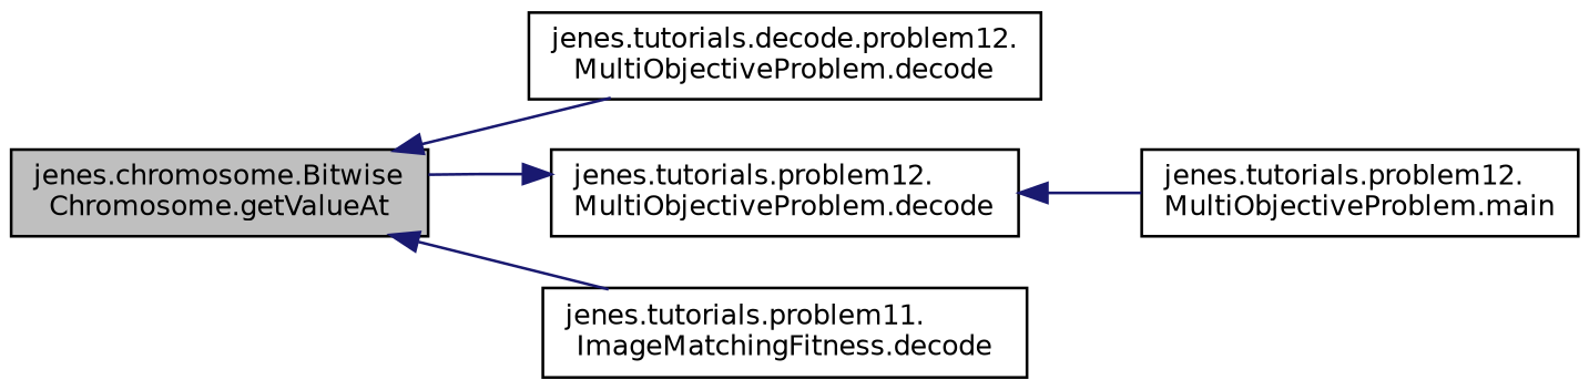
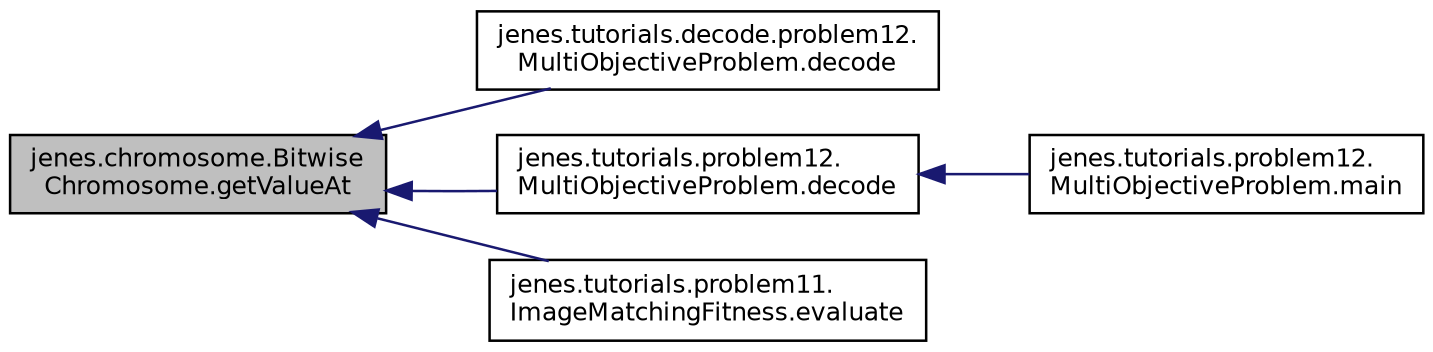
  digraph {
    rankdir=LR
    node [color=black fillcolor=white fontname=Helvetica fontsize=10 shape=record style=filled]
    edge [color=midnightblue dir=back fontname=Helvetica fontsize=10 labelfontname=Helvetica labelfontsize=10 style=solid]
    n1 [fillcolor=grey75 fontcolor=black height=0.2 label="jenes.chromosome.Bitwise\lChromosome.getValueAt" width=0.4]
    n2 [height=0.2 label="jenes.tutorials.decode.problem12.\lMultiObjectiveProblem.decode" width=0.4]
    n3 [height=0.2 label="jenes.tutorials.problem12.\lMultiObjectiveProblem.decode" width=0.4]
-   n4 [height=0.2 label="jenes.tutorials.problem11.\lImageMatchingFitness.decode" width=0.4]
+   n4 [height=0.2 label="jenes.tutorials.problem11.\lImageMatchingFitness.evaluate" width=0.4]
    n5 [height=0.2 label="jenes.tutorials.problem12.\lMultiObjectiveProblem.main" width=0.4]
    n1 -> n2
-   n3 -> n1
+   n1 -> n3
    n1 -> n4
    n3 -> n5
  }
